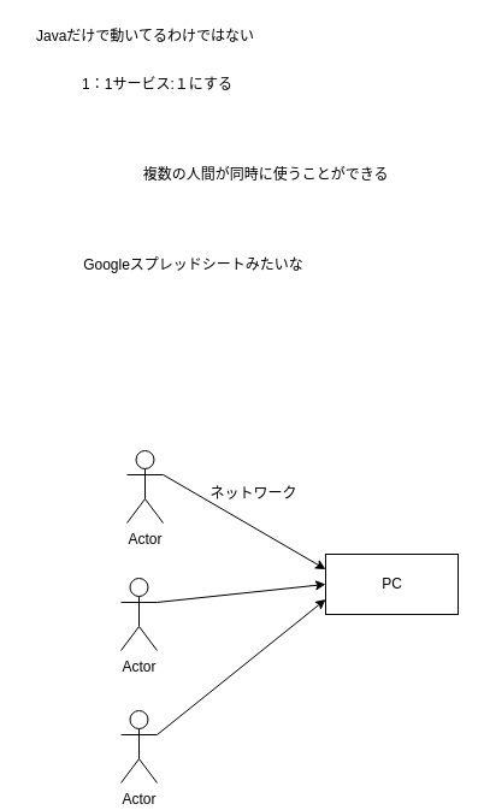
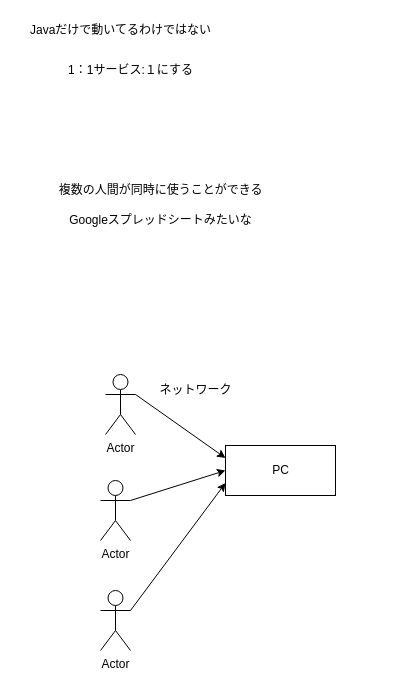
  <mxCell id="0" />
  <mxCell id="1" parent="0" />
  <mxCell id="2" value="Javaだけで動いてるわけではない&lt;br&gt;" style="text;html=1;align=center;verticalAlign=middle;resizable=0;points=[];autosize=1;strokeColor=none;" vertex="1" parent="1"><mxGeometry y="20" width="200" height="20" as="geometry" x="20" /></mxCell>
  <mxCell id="3" value="1：1サービス:１にする&lt;br&gt;" style="text;html=1;align=center;verticalAlign=middle;resizable=0;points=[];autosize=1;strokeColor=none;" vertex="1" parent="1"><mxGeometry x="50" y="60" width="160" height="20" as="geometry" /></mxCell>
- <mxCell id="4" value="複数の人間が同時に使うことができる" style="text;html=1;align=center;verticalAlign=middle;resizable=0;points=[];autosize=1;strokeColor=none;" vertex="1" parent="1"><mxGeometry x="110" y="135" width="220" height="20" as="geometry" /></mxCell>
+ <mxCell id="4" value="複数の人間が同時に使うことができる" style="text;html=1;align=center;verticalAlign=middle;resizable=0;points=[];autosize=1;strokeColor=none;" vertex="1" parent="1"><mxGeometry x="50" y="180" width="220" height="20" as="geometry" /></mxCell>
  <mxCell id="5" value="Googleスプレッドシートみたいな&lt;br&gt;" style="text;html=1;align=center;verticalAlign=middle;resizable=0;points=[];autosize=1;strokeColor=none;" vertex="1" parent="1"><mxGeometry x="60" y="210" width="200" height="20" as="geometry" /></mxCell>
  <mxCell id="6" style="edgeStyle=none;html=1;exitX=1;exitY=0.333;exitDx=0;exitDy=0;exitPerimeter=0;entryX=0;entryY=0.25;entryDx=0;entryDy=0;" edge="1" parent="1" source="7" target="8"><mxGeometry relative="1" as="geometry" /></mxCell>
  <mxCell id="7" value="Actor" style="shape=umlActor;verticalLabelPosition=bottom;verticalAlign=top;html=1;" vertex="1" parent="1"><mxGeometry x="105" y="374" width="30" height="60" as="geometry" /></mxCell>
- <mxCell id="8" value="PC" style="html=1;" vertex="1" parent="1"><mxGeometry x="270" y="460" width="110" height="50" as="geometry" /></mxCell>
+ <mxCell id="8" value="PC" style="html=1;" vertex="1" parent="1"><mxGeometry x="225" y="445" width="110" height="50" as="geometry" /></mxCell>
  <mxCell id="9" style="edgeStyle=none;html=1;exitX=1;exitY=0.333;exitDx=0;exitDy=0;exitPerimeter=0;entryX=0;entryY=0.5;entryDx=0;entryDy=0;" edge="1" parent="1" source="10" target="8"><mxGeometry relative="1" as="geometry" /></mxCell>
  <mxCell id="10" value="Actor" style="shape=umlActor;verticalLabelPosition=bottom;verticalAlign=top;html=1;" vertex="1" parent="1"><mxGeometry x="100" y="480" width="30" height="60" as="geometry" /></mxCell>
  <mxCell id="11" style="edgeStyle=none;html=1;exitX=1;exitY=0.333;exitDx=0;exitDy=0;exitPerimeter=0;entryX=0;entryY=0.75;entryDx=0;entryDy=0;" edge="1" parent="1" source="12" target="8"><mxGeometry relative="1" as="geometry" /></mxCell>
  <mxCell id="12" value="Actor" style="shape=umlActor;verticalLabelPosition=bottom;verticalAlign=top;html=1;" vertex="1" parent="1"><mxGeometry x="100" y="590" width="30" height="60" as="geometry" /></mxCell>
- <mxCell id="13" value="ネットワーク" style="text;html=1;align=center;verticalAlign=middle;resizable=0;points=[];autosize=1;strokeColor=none;" vertex="1" parent="1"><mxGeometry x="165" y="400" width="90" height="20" as="geometry" /></mxCell>
+ <mxCell id="13" value="ネットワーク" style="text;html=1;align=center;verticalAlign=middle;resizable=0;points=[];autosize=1;strokeColor=none;" vertex="1" parent="1"><mxGeometry x="150" y="380" width="90" height="20" as="geometry" /></mxCell>
